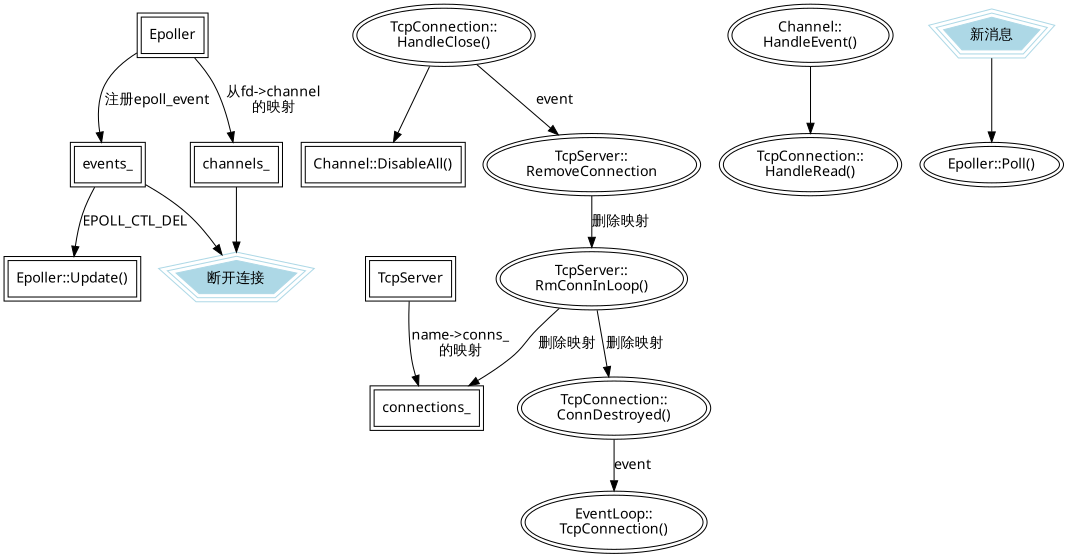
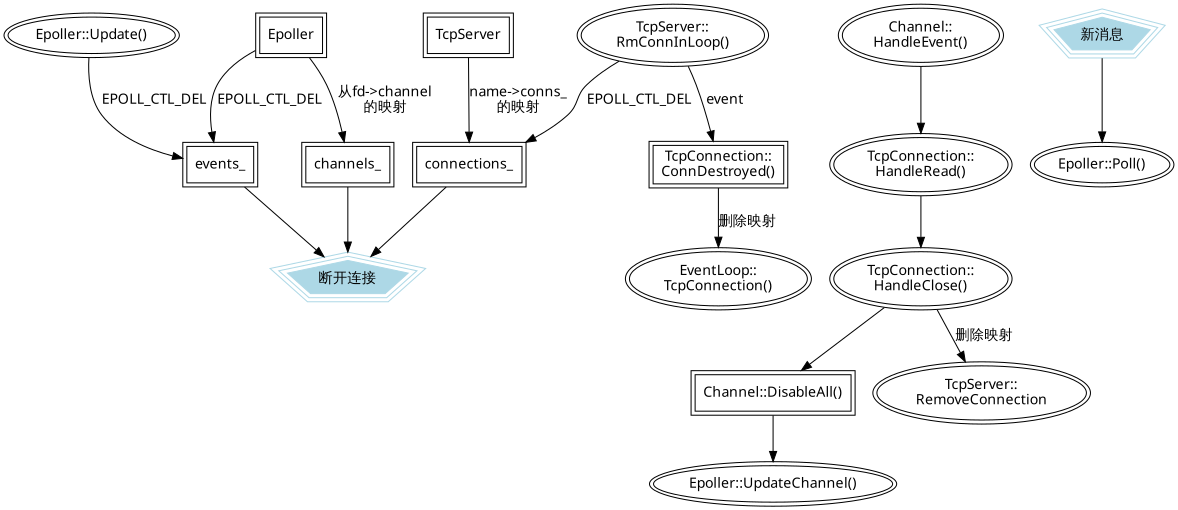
  digraph {
    node [fontname=FangSong peripheries=2]
    edge [fontname=FangSong]
    Epoller [shape=box]
    events_ [shape=box]
    channels_ [shape=box]
    n4 [color=lightblue label="断开连接" peripheries=3 shape=polygon sides=5 style=filled]
    TcpServer [shape=box]
    connections_ [shape=box]
    n7 [label="Channel::\nHandleEvent()"]
    n8 [label="TcpConnection::\nHandleRead()"]
    n9 [label="TcpConnection::\nHandleClose()"]
    n10 [label="Epoller::Poll()"]
    n11 [label="Channel::DisableAll()" shape=box]
    n12 [label="TcpServer::\nRemoveConnection"]
+   n13 [label="Epoller::UpdateChannel()"]
    n14 [label="TcpServer::\nRmConnInLoop()"]
-   n15 [label="Epoller::Update()" shape=box]
-   n16 [label="TcpConnection::\nConnDestroyed()"]
+   n15 [label="Epoller::Update()"]
+   n16 [label="TcpConnection::\nConnDestroyed()" shape=box]
    n17 [label="EventLoop::\nTcpConnection()"]
    n18 [color=lightblue label="新消息" peripheries=3 shape=polygon sides=5 style=filled]
-   Epoller -> events_ [label="注册epoll_event"]
+   Epoller -> events_ [label=EPOLL_CTL_DEL]
    Epoller -> channels_ [label="从fd->channel\n的映射"]
    events_ -> n4
    channels_ -> n4
    TcpServer -> connections_ [label="name->conns_\n的映射"]
+   connections_ -> n4
    n7 -> n8
+   n8 -> n9
    n9 -> n11
-   n9 -> n12 [label=event]
-   n12 -> n14 [label="删除映射"]
-   n14 -> connections_ [label="删除映射"]
-   n14 -> n16 [label="删除映射"]
-   events_ -> n15 [label=EPOLL_CTL_DEL]
-   n16 -> n17 [label=event]
+   n9 -> n12 [label="删除映射"]
+   n11 -> n13
+   n14 -> connections_ [label=EPOLL_CTL_DEL]
+   n14 -> n16 [label=event]
+   n15 -> events_ [label=EPOLL_CTL_DEL]
+   n16 -> n17 [label="删除映射"]
    n18 -> n10
  }
